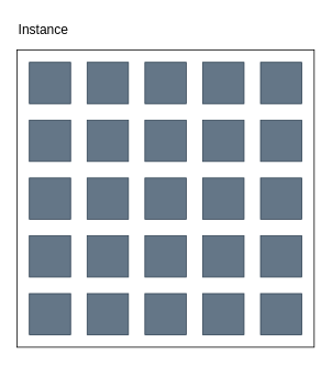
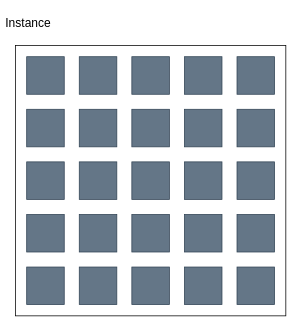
  <mxCell id="0" />
  <mxCell id="1" parent="0" />
  <mxCell id="2" value="" style="rounded=0;whiteSpace=wrap;html=1;" vertex="1" parent="1"><mxGeometry x="20" y="60" width="360" height="360" as="geometry" /></mxCell>
  <mxCell id="3" value="" style="rounded=0;whiteSpace=wrap;html=1;fillColor=#647687;strokeColor=#314354;fontColor=#ffffff;" vertex="1" parent="1"><mxGeometry x="35" y="75" width="50" height="50" as="geometry" /></mxCell>
  <mxCell id="4" value="" style="rounded=0;whiteSpace=wrap;html=1;fillColor=#647687;strokeColor=#314354;fontColor=#ffffff;" vertex="1" parent="1"><mxGeometry x="105" y="75" width="50" height="50" as="geometry" /></mxCell>
  <mxCell id="5" value="" style="rounded=0;whiteSpace=wrap;html=1;fillColor=#647687;strokeColor=#314354;fontColor=#ffffff;" vertex="1" parent="1"><mxGeometry x="175" y="75" width="50" height="50" as="geometry" /></mxCell>
  <mxCell id="6" value="" style="rounded=0;whiteSpace=wrap;html=1;fillColor=#647687;strokeColor=#314354;fontColor=#ffffff;" vertex="1" parent="1"><mxGeometry x="245" y="75" width="50" height="50" as="geometry" /></mxCell>
  <mxCell id="7" value="" style="rounded=0;whiteSpace=wrap;html=1;fillColor=#647687;strokeColor=#314354;fontColor=#ffffff;" vertex="1" parent="1"><mxGeometry x="315" y="75" width="50" height="50" as="geometry" /></mxCell>
  <mxCell id="8" value="" style="rounded=0;whiteSpace=wrap;html=1;fillColor=#647687;strokeColor=#314354;fontColor=#ffffff;" vertex="1" parent="1"><mxGeometry x="35" y="145" width="50" height="50" as="geometry" /></mxCell>
  <mxCell id="9" value="" style="rounded=0;whiteSpace=wrap;html=1;fillColor=#647687;strokeColor=#314354;fontColor=#ffffff;" vertex="1" parent="1"><mxGeometry x="105" y="145" width="50" height="50" as="geometry" /></mxCell>
  <mxCell id="10" value="" style="rounded=0;whiteSpace=wrap;html=1;fillColor=#647687;strokeColor=#314354;fontColor=#ffffff;" vertex="1" parent="1"><mxGeometry x="175" y="145" width="50" height="50" as="geometry" /></mxCell>
  <mxCell id="11" value="" style="rounded=0;whiteSpace=wrap;html=1;fillColor=#647687;strokeColor=#314354;fontColor=#ffffff;" vertex="1" parent="1"><mxGeometry x="245" y="145" width="50" height="50" as="geometry" /></mxCell>
  <mxCell id="12" value="" style="rounded=0;whiteSpace=wrap;html=1;fillColor=#647687;strokeColor=#314354;fontColor=#ffffff;" vertex="1" parent="1"><mxGeometry x="315" y="145" width="50" height="50" as="geometry" /></mxCell>
  <mxCell id="13" value="" style="rounded=0;whiteSpace=wrap;html=1;fillColor=#647687;strokeColor=#314354;fontColor=#ffffff;" vertex="1" parent="1"><mxGeometry x="35" y="215" width="50" height="50" as="geometry" /></mxCell>
  <mxCell id="14" value="" style="rounded=0;whiteSpace=wrap;html=1;fillColor=#647687;strokeColor=#314354;fontColor=#ffffff;" vertex="1" parent="1"><mxGeometry x="105" y="215" width="50" height="50" as="geometry" /></mxCell>
  <mxCell id="15" value="" style="rounded=0;whiteSpace=wrap;html=1;fillColor=#647687;strokeColor=#314354;fontColor=#ffffff;" vertex="1" parent="1"><mxGeometry x="175" y="215" width="50" height="50" as="geometry" /></mxCell>
  <mxCell id="16" value="" style="rounded=0;whiteSpace=wrap;html=1;fillColor=#647687;strokeColor=#314354;fontColor=#ffffff;" vertex="1" parent="1"><mxGeometry x="245" y="215" width="50" height="50" as="geometry" /></mxCell>
  <mxCell id="17" value="" style="rounded=0;whiteSpace=wrap;html=1;fillColor=#647687;strokeColor=#314354;fontColor=#ffffff;" vertex="1" parent="1"><mxGeometry x="315" y="215" width="50" height="50" as="geometry" /></mxCell>
  <mxCell id="18" value="" style="rounded=0;whiteSpace=wrap;html=1;fillColor=#647687;strokeColor=#314354;fontColor=#ffffff;" vertex="1" parent="1"><mxGeometry x="35" y="285" width="50" height="50" as="geometry" /></mxCell>
  <mxCell id="19" value="" style="rounded=0;whiteSpace=wrap;html=1;fillColor=#647687;strokeColor=#314354;fontColor=#ffffff;" vertex="1" parent="1"><mxGeometry x="105" y="285" width="50" height="50" as="geometry" /></mxCell>
  <mxCell id="20" value="" style="rounded=0;whiteSpace=wrap;html=1;fillColor=#647687;strokeColor=#314354;fontColor=#ffffff;" vertex="1" parent="1"><mxGeometry x="175" y="285" width="50" height="50" as="geometry" /></mxCell>
  <mxCell id="21" value="" style="rounded=0;whiteSpace=wrap;html=1;fillColor=#647687;strokeColor=#314354;fontColor=#ffffff;" vertex="1" parent="1"><mxGeometry x="245" y="285" width="50" height="50" as="geometry" /></mxCell>
  <mxCell id="22" value="" style="rounded=0;whiteSpace=wrap;html=1;fillColor=#647687;strokeColor=#314354;fontColor=#ffffff;" vertex="1" parent="1"><mxGeometry x="315" y="285" width="50" height="50" as="geometry" /></mxCell>
  <mxCell id="23" value="" style="rounded=0;whiteSpace=wrap;html=1;fillColor=#647687;strokeColor=#314354;fontColor=#ffffff;" vertex="1" parent="1"><mxGeometry x="35" y="355" width="50" height="50" as="geometry" /></mxCell>
  <mxCell id="24" value="" style="rounded=0;whiteSpace=wrap;html=1;fillColor=#647687;strokeColor=#314354;fontColor=#ffffff;" vertex="1" parent="1"><mxGeometry x="105" y="355" width="50" height="50" as="geometry" /></mxCell>
  <mxCell id="25" value="" style="rounded=0;whiteSpace=wrap;html=1;fillColor=#647687;strokeColor=#314354;fontColor=#ffffff;" vertex="1" parent="1"><mxGeometry x="175" y="355" width="50" height="50" as="geometry" /></mxCell>
  <mxCell id="26" value="" style="rounded=0;whiteSpace=wrap;html=1;fillColor=#647687;strokeColor=#314354;fontColor=#ffffff;" vertex="1" parent="1"><mxGeometry x="245" y="355" width="50" height="50" as="geometry" /></mxCell>
  <mxCell id="27" value="" style="rounded=0;whiteSpace=wrap;html=1;fillColor=#647687;strokeColor=#314354;fontColor=#ffffff;" vertex="1" parent="1"><mxGeometry x="315" y="355" width="50" height="50" as="geometry" /></mxCell>
- <mxCell id="28" value="&lt;font style=&quot;font-size: 16px&quot;&gt;Instance&lt;/font&gt;" style="text;html=1;strokeColor=none;fillColor=none;align=left;verticalAlign=middle;whiteSpace=wrap;rounded=0;" vertex="1" parent="1"><mxGeometry x="20" y="20" width="170" height="30" as="geometry" /></mxCell>
+ <mxCell id="28" value="&lt;font style=&quot;font-size: 16px&quot;&gt;Instance&lt;/font&gt;" style="text;html=1;strokeColor=none;fillColor=none;align=left;verticalAlign=middle;whiteSpace=wrap;rounded=0;" vertex="1" parent="1"><mxGeometry x="5" y="15" width="170" height="30" as="geometry" /></mxCell>
